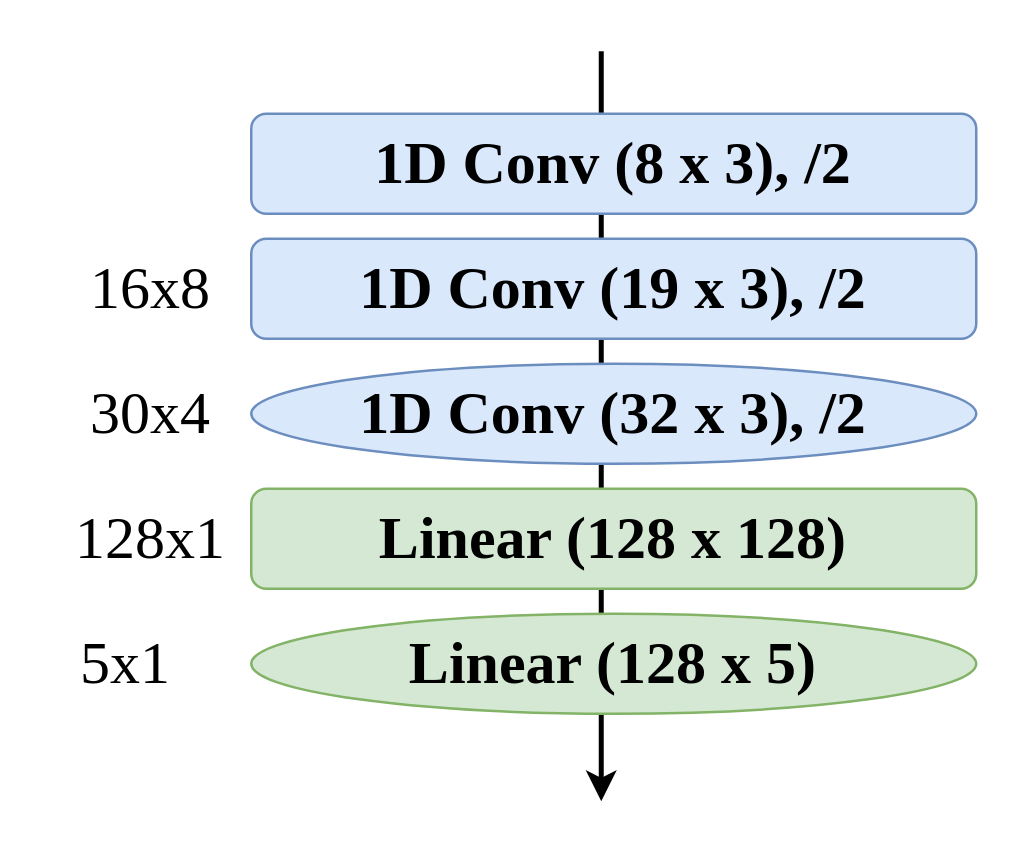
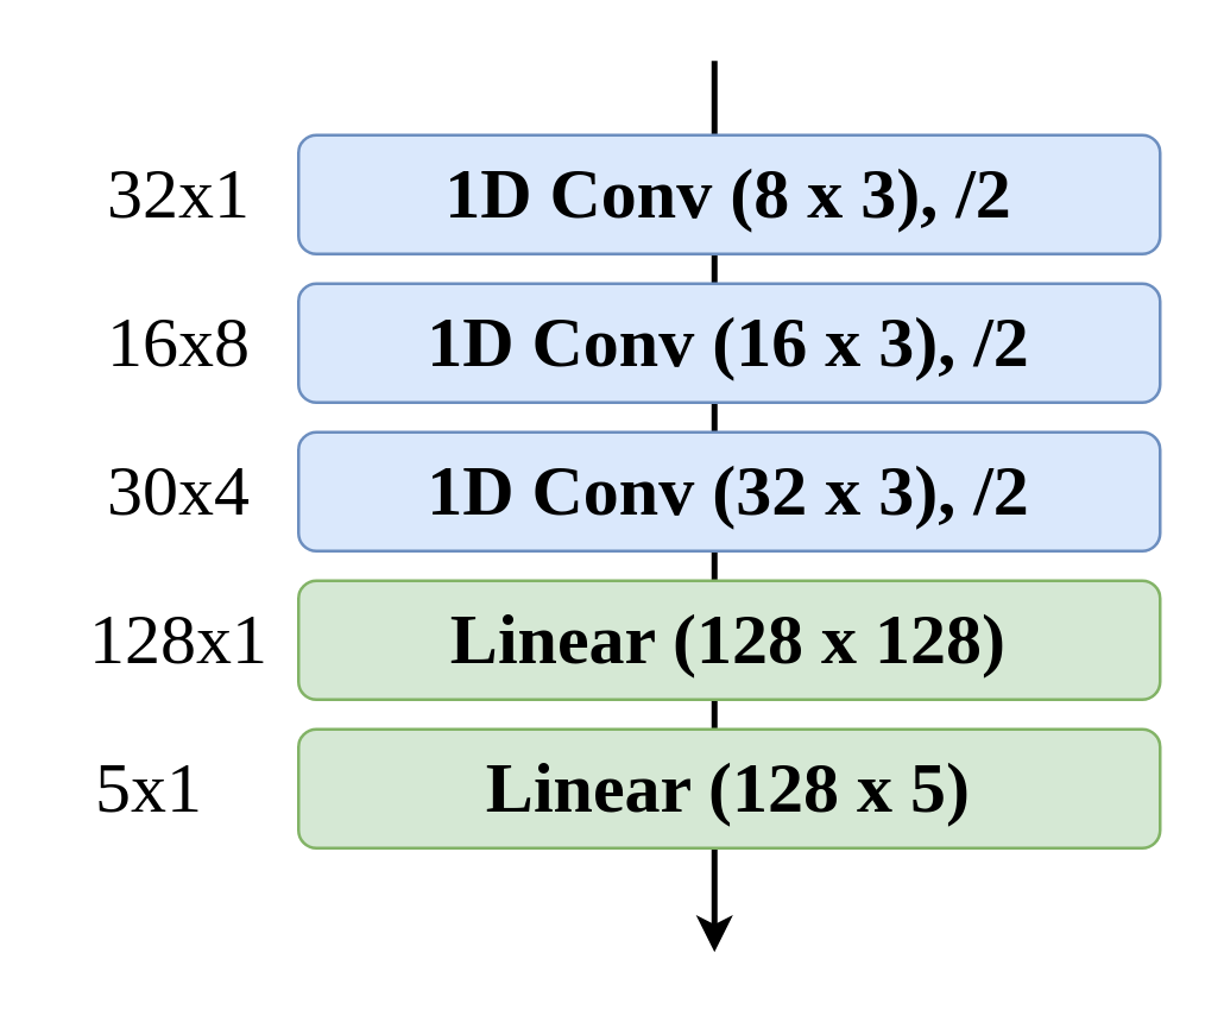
  <mxCell id="0" />
  <mxCell id="1" parent="0" />
  <mxCell id="2" value="" style="endArrow=classic;html=1;rounded=0;strokeWidth=2;" edge="1" parent="1"><mxGeometry width="50" height="50" relative="1" as="geometry"><mxPoint x="240" y="20" as="sourcePoint" /><mxPoint x="240" y="320" as="targetPoint" /></mxGeometry></mxCell>
  <mxCell id="3" value="&lt;h1&gt;&lt;font face=&quot;Verdana&quot;&gt;1D Conv (8 x 3), /2&lt;/font&gt;&lt;/h1&gt;" style="rounded=1;whiteSpace=wrap;html=1;fillColor=#dae8fc;strokeColor=#6c8ebf;" vertex="1" parent="1"><mxGeometry x="100" y="45" width="290" height="40" as="geometry" /></mxCell>
- <mxCell id="4" value="&lt;h1&gt;&lt;font face=&quot;Verdana&quot;&gt;1D Conv (32 x 3), /2&lt;/font&gt;&lt;/h1&gt;" style="ellipse;whiteSpace=wrap;html=1;fillColor=#dae8fc;strokeColor=#6c8ebf;" vertex="1" parent="1"><mxGeometry x="100" y="145" width="290" height="40" as="geometry" /></mxCell>
- <mxCell id="5" value="&lt;h1&gt;&lt;font face=&quot;Verdana&quot;&gt;1D Conv (19 x 3), /2&lt;/font&gt;&lt;/h1&gt;" style="rounded=1;whiteSpace=wrap;html=1;fillColor=#dae8fc;strokeColor=#6c8ebf;" vertex="1" parent="1"><mxGeometry x="100" y="95" width="290" height="40" as="geometry" /></mxCell>
+ <mxCell id="4" value="&lt;h1&gt;&lt;font face=&quot;Verdana&quot;&gt;1D Conv (32 x 3), /2&lt;/font&gt;&lt;/h1&gt;" style="rounded=1;whiteSpace=wrap;html=1;fillColor=#dae8fc;strokeColor=#6c8ebf;" vertex="1" parent="1"><mxGeometry x="100" y="145" width="290" height="40" as="geometry" /></mxCell>
+ <mxCell id="5" value="&lt;h1&gt;&lt;font face=&quot;Verdana&quot;&gt;1D Conv (16 x 3), /2&lt;/font&gt;&lt;/h1&gt;" style="rounded=1;whiteSpace=wrap;html=1;fillColor=#dae8fc;strokeColor=#6c8ebf;" vertex="1" parent="1"><mxGeometry x="100" y="95" width="290" height="40" as="geometry" /></mxCell>
  <mxCell id="6" value="&lt;h1&gt;&lt;font face=&quot;Verdana&quot;&gt;Linear (128 x 128)&lt;/font&gt;&lt;/h1&gt;" style="rounded=1;whiteSpace=wrap;html=1;fillColor=#d5e8d4;strokeColor=#82b366;" vertex="1" parent="1"><mxGeometry x="100" y="195" width="290" height="40" as="geometry" /></mxCell>
- <mxCell id="7" value="&lt;h1&gt;&lt;font face=&quot;Verdana&quot;&gt;Linear (128 x 5)&lt;/font&gt;&lt;/h1&gt;" style="ellipse;whiteSpace=wrap;html=1;fillColor=#d5e8d4;strokeColor=#82b366;" vertex="1" parent="1"><mxGeometry x="100" y="245" width="290" height="40" as="geometry" /></mxCell>
+ <mxCell id="7" value="&lt;h1&gt;&lt;font face=&quot;Verdana&quot;&gt;Linear (128 x 5)&lt;/font&gt;&lt;/h1&gt;" style="rounded=1;whiteSpace=wrap;html=1;fillColor=#d5e8d4;strokeColor=#82b366;" vertex="1" parent="1"><mxGeometry x="100" y="245" width="290" height="40" as="geometry" /></mxCell>
+ <mxCell id="8" value="&lt;font face=&quot;Verdana&quot; style=&quot;font-size: 24px;&quot;&gt;32x1&lt;/font&gt;" style="text;strokeColor=none;align=center;fillColor=none;html=1;verticalAlign=middle;whiteSpace=wrap;rounded=0;" vertex="1" parent="1"><mxGeometry x="30" y="50" width="60" height="30" as="geometry" /></mxCell>
  <mxCell id="9" value="&lt;font face=&quot;Verdana&quot; style=&quot;font-size: 24px;&quot;&gt;16x8&lt;/font&gt;" style="text;strokeColor=none;align=center;fillColor=none;html=1;verticalAlign=middle;whiteSpace=wrap;rounded=0;" vertex="1" parent="1"><mxGeometry x="30" y="100" width="60" height="30" as="geometry" /></mxCell>
  <mxCell id="10" value="&lt;font face=&quot;Verdana&quot; style=&quot;font-size: 24px;&quot;&gt;30x4&lt;/font&gt;" style="text;strokeColor=none;align=center;fillColor=none;html=1;verticalAlign=middle;whiteSpace=wrap;rounded=0;" vertex="1" parent="1"><mxGeometry x="30" y="150" width="60" height="30" as="geometry" /></mxCell>
  <mxCell id="11" value="&lt;font face=&quot;Verdana&quot; style=&quot;font-size: 24px;&quot;&gt;128x1&lt;/font&gt;" style="text;strokeColor=none;align=center;fillColor=none;html=1;verticalAlign=middle;whiteSpace=wrap;rounded=0;" vertex="1" parent="1"><mxGeometry x="30" y="200" width="60" height="30" as="geometry" /></mxCell>
  <mxCell id="12" value="&lt;font face=&quot;Verdana&quot; style=&quot;font-size: 24px;&quot;&gt;5x1&lt;/font&gt;" style="text;strokeColor=none;align=center;fillColor=none;html=1;verticalAlign=middle;whiteSpace=wrap;rounded=0;" vertex="1" parent="1"><mxGeometry x="20" y="250" width="60" height="30" as="geometry" /></mxCell>
